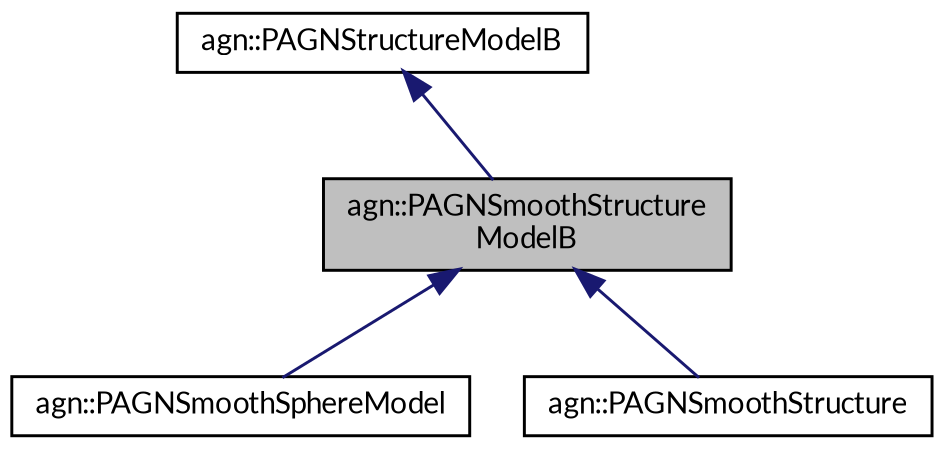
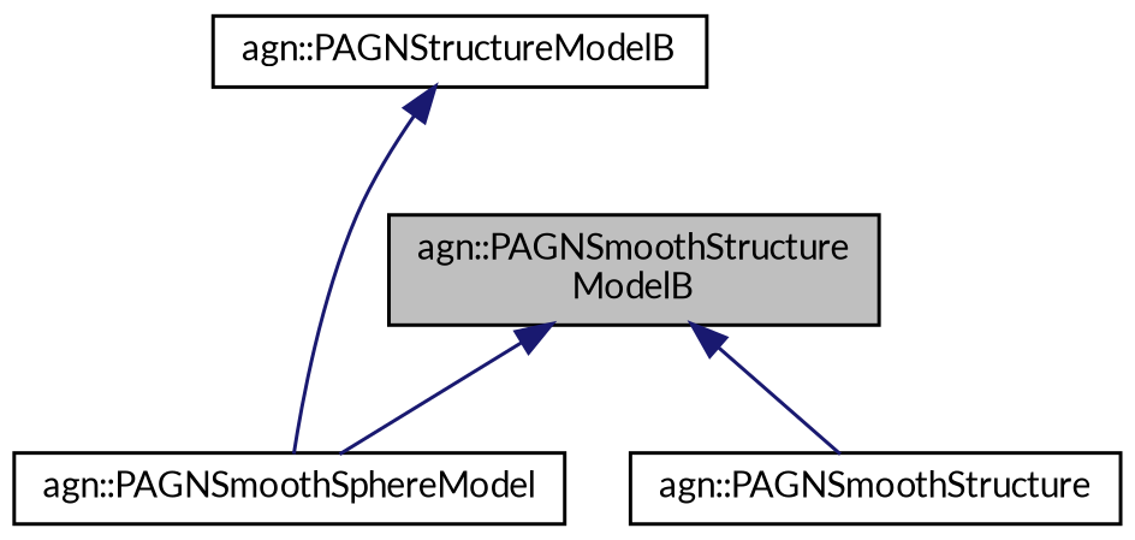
  digraph {
    fontname=Lato
    node [color=black fillcolor=white fontname=Lato fontsize=10 shape=record style=filled]
    edge [color=midnightblue dir=back fontname=Lato fontsize=10 labelfontname=Helvetica labelfontsize=10 style=solid]
    n1 [fillcolor=grey75 fontcolor=black height=0.2 label="agn::PAGNSmoothStructure\lModelB" width=0.4]
    n2 [height=0.2 label="agn::PAGNSmoothSphereModel" width=0.4]
    n3 [height=0.2 label="agn::PAGNSmoothStructure" width=0.4]
    n4 [height=0.2 label="agn::PAGNStructureModelB" width=0.4]
    n1 -> n2
    n1 -> n3
-   n4 -> n1
+   n4 -> n2
  }
